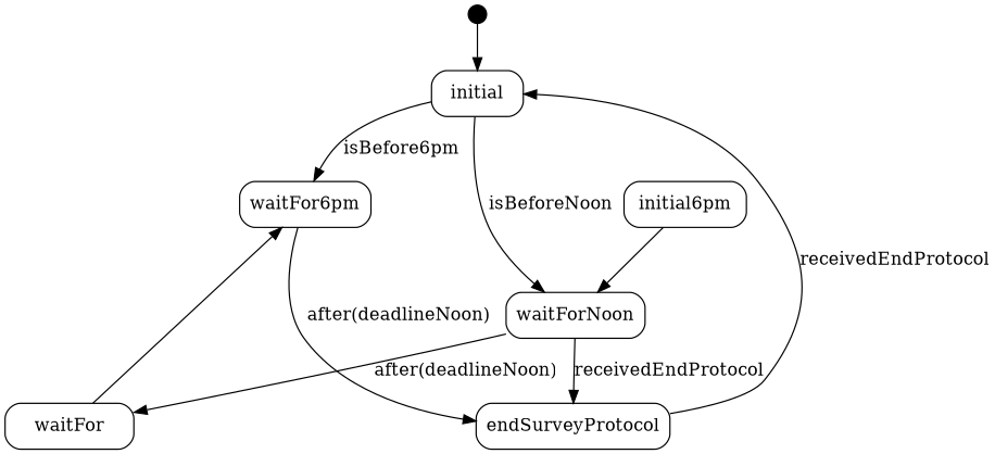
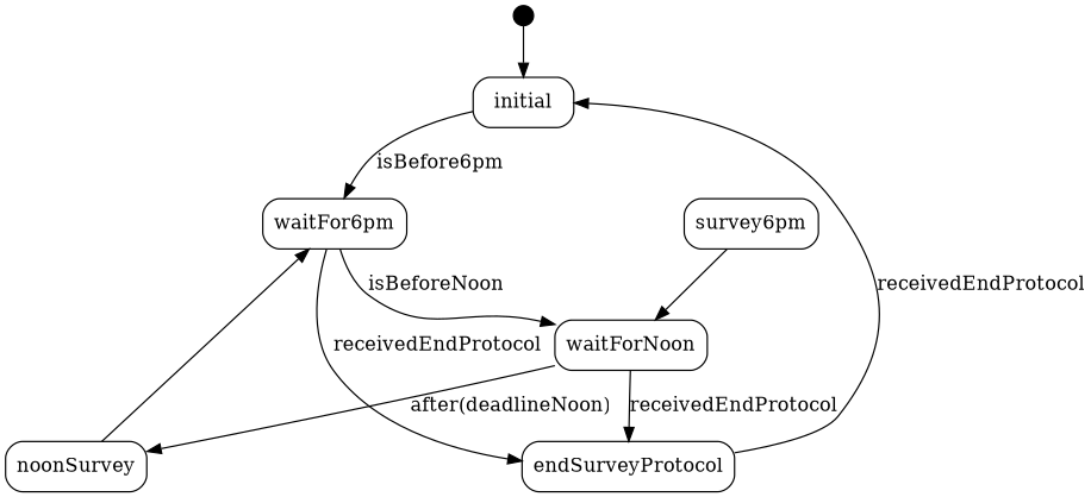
  digraph {
    compound=true
    node [fillcolor=black shape=rectangle style=rounded]
    start_SurveyBase_state [shape=point width=0.2 style=""]
    n2 [label=initial width=1]
    n3 [label=waitFor6pm width=1]
    n4 [label=waitForNoon width=1]
    n5 [label=endSurveyProtocol width=1]
-   n6 [label=waitFor width=1]
-   n7 [label=initial6pm width=1]
+   n6 [label=noonSurvey width=1]
+   n7 [label=survey6pm width=1]
    start_SurveyBase_state -> n2
    n2 -> n3 [label=isBefore6pm]
-   n2 -> n4 [label=isBeforeNoon]
-   n3 -> n5 [label="after(deadlineNoon)"]
+   n3 -> n4 [label=isBeforeNoon]
+   n3 -> n5 [label=receivedEndProtocol]
    n4 -> n5 [label=receivedEndProtocol]
    n4 -> n6 [label="after(deadlineNoon)"]
    n5 -> n2 [label=receivedEndProtocol]
    n6 -> n3
    n7 -> n4
  }
